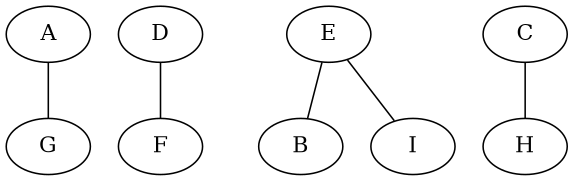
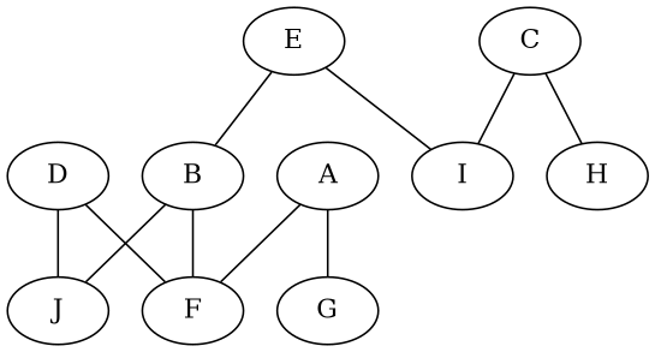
  strict graph {
    A
    F
    G
    B
+   J
    C
    H
    I
    D
    E
+   A -- F
    A -- G
+   B -- F
+   B -- J
    C -- H
+   C -- I
    D -- F
+   D -- J
    E -- B
    E -- I
  }
